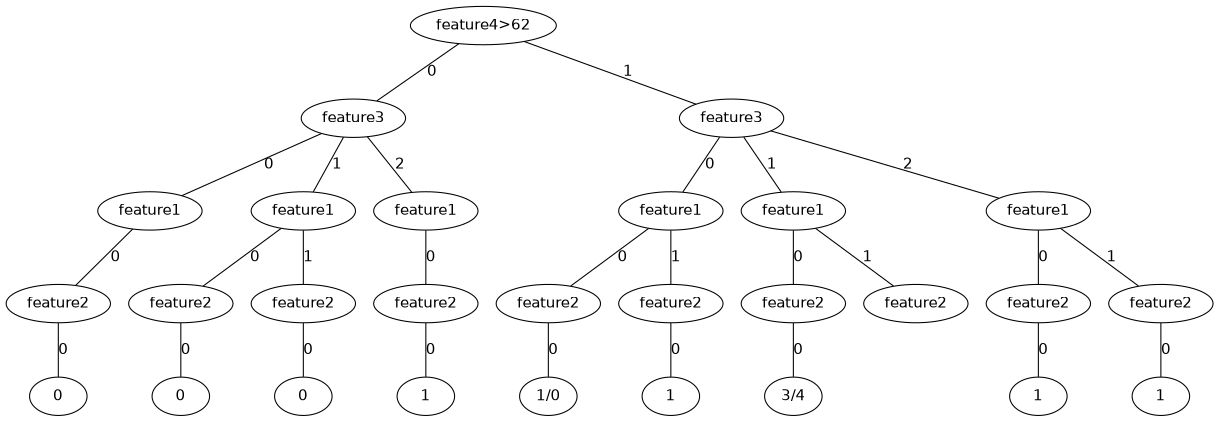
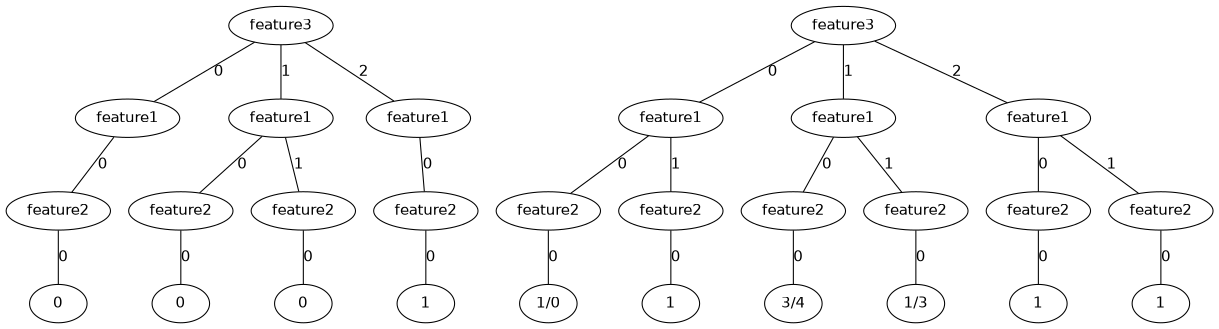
  graph {
    fontname="DejaVu Sans"
    node [fontname="DejaVu Sans"]
    edge [fontname="DejaVu Sans"]
-   n1 [label="feature4>62"]
    n2 [label=feature3]
    n3 [label=feature3]
    n4 [label=feature1]
    n5 [label=feature1]
    n6 [label=feature1]
    n7 [label=feature1]
    n8 [label=feature1]
    n9 [label=feature1]
    n10 [label=feature2]
    n11 [label=feature2]
    n12 [label=feature2]
    n13 [label=feature2]
    n14 [label=0]
    n15 [label=0]
    n16 [label=0]
    n17 [label=1]
    n18 [label=feature2]
    n19 [label=feature2]
    n20 [label=feature2]
    n21 [label=feature2]
    n22 [label=feature2]
    n23 [label=feature2]
    n24 [label="1/0"]
    n25 [label=1]
    n26 [label="3/4"]
+   n27 [label="1/3"]
    n28 [label=1]
    n29 [label=1]
-   n1 -- n2 [label=0]
-   n1 -- n3 [label=1]
    n2 -- n4 [label=0]
    n2 -- n5 [label=1]
    n2 -- n6 [label=2]
    n3 -- n7 [label=0]
    n3 -- n8 [label=1]
    n3 -- n9 [label=2]
    n4 -- n10 [label=0]
    n5 -- n11 [label=0]
    n5 -- n12 [label=1]
    n6 -- n13 [label=0]
    n7 -- n18 [label=0]
    n7 -- n19 [label=1]
    n8 -- n20 [label=0]
    n8 -- n21 [label=1]
    n9 -- n22 [label=0]
    n9 -- n23 [label=1]
    n10 -- n14 [label=0]
    n11 -- n15 [label=0]
    n12 -- n16 [label=0]
    n13 -- n17 [label=0]
    n18 -- n24 [label=0]
    n19 -- n25 [label=0]
    n20 -- n26 [label=0]
+   n21 -- n27 [label=0]
    n22 -- n28 [label=0]
    n23 -- n29 [label=0]
  }
